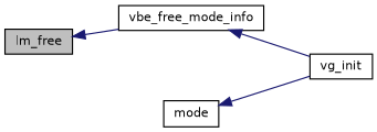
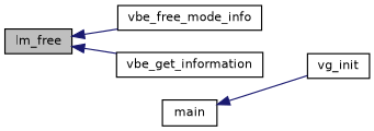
  digraph {
    rankdir=LR
    node [color=black fillcolor=white fontname=Helvetica fontsize=10 shape=record style=filled]
    edge [color=midnightblue dir=back fontname=Helvetica fontsize=10 labelfontname=Helvetica labelfontsize=10 style=solid]
    n1 [fillcolor=grey75 fontcolor=black height=0.2 label=lm_free width=0.4]
    n2 [height=0.2 label=vbe_free_mode_info width=0.4]
+   n3 [height=0.2 label=vbe_get_information width=0.4]
    n4 [height=0.2 label=vg_init width=0.4]
-   n5 [height=0.2 label=mode width=0.4]
+   n5 [height=0.2 label=main width=0.4]
    n1 -> n2
-   n2 -> n4
+   n1 -> n3
    n5 -> n4
  }
